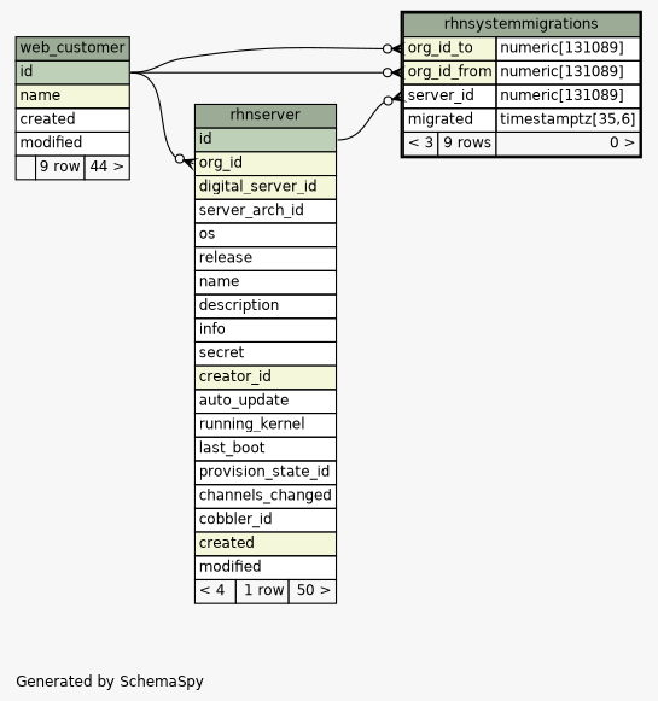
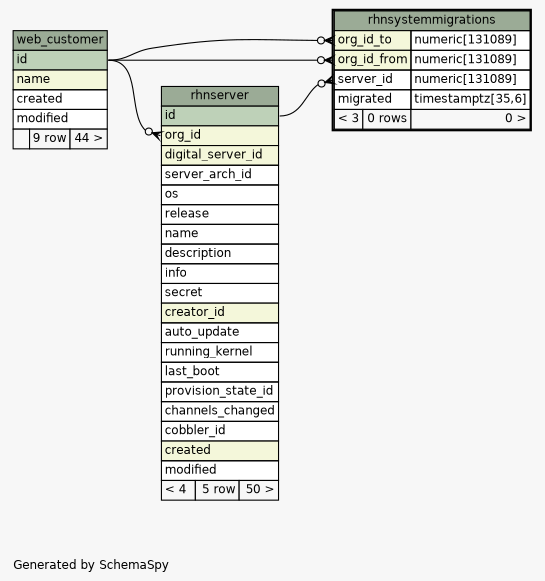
  digraph {
    bgcolor="#f7f7f7"
    fontname=Helvetica
    fontsize=11
    label="\nGenerated by SchemaSpy"
    labeljust=l
    nodesep=0.18
    rankdir=RL
    ranksep=0.46
    node [fontname=Helvetica fontsize=11 shape=plaintext]
    edge [arrowhead=none arrowsize=0.8 arrowtail=crowodot dir=back headport="id:e"]
-   n1 [label=<     <TABLE BORDER="0" CELLBORDER="1" CELLSPACING="0" BGCOLOR="#ffffff">       <TR><TD COLSPAN="3" BGCOLOR="#9bab96" ALIGN="CENTER">rhnserver</TD></TR>       <TR><TD PORT="id" COLSPAN="3" BGCOLOR="#bed1b8" ALIGN="LEFT">id</TD></TR>       <TR><TD PORT="org_id" COLSPAN="3" BGCOLOR="#f4f7da" ALIGN="LEFT">org_id</TD></TR>       <TR><TD PORT="digital_server_id" COLSPAN="3" BGCOLOR="#f4f7da" ALIGN="LEFT">digital_server_id</TD></TR>       <TR><TD PORT="server_arch_id" COLSPAN="3" ALIGN="LEFT">server_arch_id</TD></TR>       <TR><TD PORT="os" COLSPAN="3" ALIGN="LEFT">os</TD></TR>       <TR><TD PORT="release" COLSPAN="3" ALIGN="LEFT">release</TD></TR>       <TR><TD PORT="name" COLSPAN="3" ALIGN="LEFT">name</TD></TR>       <TR><TD PORT="description" COLSPAN="3" ALIGN="LEFT">description</TD></TR>       <TR><TD PORT="info" COLSPAN="3" ALIGN="LEFT">info</TD></TR>       <TR><TD PORT="secret" COLSPAN="3" ALIGN="LEFT">secret</TD></TR>       <TR><TD PORT="creator_id" COLSPAN="3" BGCOLOR="#f4f7da" ALIGN="LEFT">creator_id</TD></TR>       <TR><TD PORT="auto_update" COLSPAN="3" ALIGN="LEFT">auto_update</TD></TR>       <TR><TD PORT="running_kernel" COLSPAN="3" ALIGN="LEFT">running_kernel</TD></TR>       <TR><TD PORT="last_boot" COLSPAN="3" ALIGN="LEFT">last_boot</TD></TR>       <TR><TD PORT="provision_state_id" COLSPAN="3" ALIGN="LEFT">provision_state_id</TD></TR>       <TR><TD PORT="channels_changed" COLSPAN="3" ALIGN="LEFT">channels_changed</TD></TR>       <TR><TD PORT="cobbler_id" COLSPAN="3" ALIGN="LEFT">cobbler_id</TD></TR>       <TR><TD PORT="created" COLSPAN="3" BGCOLOR="#f4f7da" ALIGN="LEFT">created</TD></TR>       <TR><TD PORT="modified" COLSPAN="3" ALIGN="LEFT">modified</TD></TR>       <TR><TD ALIGN="LEFT" BGCOLOR="#f7f7f7">&lt; 4</TD><TD ALIGN="RIGHT" BGCOLOR="#f7f7f7">1 row</TD><TD ALIGN="RIGHT" BGCOLOR="#f7f7f7">50 &gt;</TD></TR>     </TABLE>>]
+   n1 [label=<     <TABLE BORDER="0" CELLBORDER="1" CELLSPACING="0" BGCOLOR="#ffffff">       <TR><TD COLSPAN="3" BGCOLOR="#9bab96" ALIGN="CENTER">rhnserver</TD></TR>       <TR><TD PORT="id" COLSPAN="3" BGCOLOR="#bed1b8" ALIGN="LEFT">id</TD></TR>       <TR><TD PORT="org_id" COLSPAN="3" BGCOLOR="#f4f7da" ALIGN="LEFT">org_id</TD></TR>       <TR><TD PORT="digital_server_id" COLSPAN="3" BGCOLOR="#f4f7da" ALIGN="LEFT">digital_server_id</TD></TR>       <TR><TD PORT="server_arch_id" COLSPAN="3" ALIGN="LEFT">server_arch_id</TD></TR>       <TR><TD PORT="os" COLSPAN="3" ALIGN="LEFT">os</TD></TR>       <TR><TD PORT="release" COLSPAN="3" ALIGN="LEFT">release</TD></TR>       <TR><TD PORT="name" COLSPAN="3" ALIGN="LEFT">name</TD></TR>       <TR><TD PORT="description" COLSPAN="3" ALIGN="LEFT">description</TD></TR>       <TR><TD PORT="info" COLSPAN="3" ALIGN="LEFT">info</TD></TR>       <TR><TD PORT="secret" COLSPAN="3" ALIGN="LEFT">secret</TD></TR>       <TR><TD PORT="creator_id" COLSPAN="3" BGCOLOR="#f4f7da" ALIGN="LEFT">creator_id</TD></TR>       <TR><TD PORT="auto_update" COLSPAN="3" ALIGN="LEFT">auto_update</TD></TR>       <TR><TD PORT="running_kernel" COLSPAN="3" ALIGN="LEFT">running_kernel</TD></TR>       <TR><TD PORT="last_boot" COLSPAN="3" ALIGN="LEFT">last_boot</TD></TR>       <TR><TD PORT="provision_state_id" COLSPAN="3" ALIGN="LEFT">provision_state_id</TD></TR>       <TR><TD PORT="channels_changed" COLSPAN="3" ALIGN="LEFT">channels_changed</TD></TR>       <TR><TD PORT="cobbler_id" COLSPAN="3" ALIGN="LEFT">cobbler_id</TD></TR>       <TR><TD PORT="created" COLSPAN="3" BGCOLOR="#f4f7da" ALIGN="LEFT">created</TD></TR>       <TR><TD PORT="modified" COLSPAN="3" ALIGN="LEFT">modified</TD></TR>       <TR><TD ALIGN="LEFT" BGCOLOR="#f7f7f7">&lt; 4</TD><TD ALIGN="RIGHT" BGCOLOR="#f7f7f7">5 row</TD><TD ALIGN="RIGHT" BGCOLOR="#f7f7f7">50 &gt;</TD></TR>     </TABLE>>]
    n2 [label=<     <TABLE BORDER="0" CELLBORDER="1" CELLSPACING="0" BGCOLOR="#ffffff">       <TR><TD COLSPAN="3" BGCOLOR="#9bab96" ALIGN="CENTER">web_customer</TD></TR>       <TR><TD PORT="id" COLSPAN="3" BGCOLOR="#bed1b8" ALIGN="LEFT">id</TD></TR>       <TR><TD PORT="name" COLSPAN="3" BGCOLOR="#f4f7da" ALIGN="LEFT">name</TD></TR>       <TR><TD PORT="created" COLSPAN="3" ALIGN="LEFT">created</TD></TR>       <TR><TD PORT="modified" COLSPAN="3" ALIGN="LEFT">modified</TD></TR>       <TR><TD ALIGN="LEFT" BGCOLOR="#f7f7f7">  </TD><TD ALIGN="RIGHT" BGCOLOR="#f7f7f7">9 row</TD><TD ALIGN="RIGHT" BGCOLOR="#f7f7f7">44 &gt;</TD></TR>     </TABLE>>]
-   n3 [label=<     <TABLE BORDER="2" CELLBORDER="1" CELLSPACING="0" BGCOLOR="#ffffff">       <TR><TD COLSPAN="3" BGCOLOR="#9bab96" ALIGN="CENTER">rhnsystemmigrations</TD></TR>       <TR><TD PORT="org_id_to" COLSPAN="2" BGCOLOR="#f4f7da" ALIGN="LEFT">org_id_to</TD><TD PORT="org_id_to.type" ALIGN="LEFT">numeric[131089]</TD></TR>       <TR><TD PORT="org_id_from" COLSPAN="2" BGCOLOR="#f4f7da" ALIGN="LEFT">org_id_from</TD><TD PORT="org_id_from.type" ALIGN="LEFT">numeric[131089]</TD></TR>       <TR><TD PORT="server_id" COLSPAN="2" ALIGN="LEFT">server_id</TD><TD PORT="server_id.type" ALIGN="LEFT">numeric[131089]</TD></TR>       <TR><TD PORT="migrated" COLSPAN="2" ALIGN="LEFT">migrated</TD><TD PORT="migrated.type" ALIGN="LEFT">timestamptz[35,6]</TD></TR>       <TR><TD ALIGN="LEFT" BGCOLOR="#f7f7f7">&lt; 3</TD><TD ALIGN="RIGHT" BGCOLOR="#f7f7f7">9 rows</TD><TD ALIGN="RIGHT" BGCOLOR="#f7f7f7">0 &gt;</TD></TR>     </TABLE>>]
+   n3 [label=<     <TABLE BORDER="2" CELLBORDER="1" CELLSPACING="0" BGCOLOR="#ffffff">       <TR><TD COLSPAN="3" BGCOLOR="#9bab96" ALIGN="CENTER">rhnsystemmigrations</TD></TR>       <TR><TD PORT="org_id_to" COLSPAN="2" BGCOLOR="#f4f7da" ALIGN="LEFT">org_id_to</TD><TD PORT="org_id_to.type" ALIGN="LEFT">numeric[131089]</TD></TR>       <TR><TD PORT="org_id_from" COLSPAN="2" BGCOLOR="#f4f7da" ALIGN="LEFT">org_id_from</TD><TD PORT="org_id_from.type" ALIGN="LEFT">numeric[131089]</TD></TR>       <TR><TD PORT="server_id" COLSPAN="2" ALIGN="LEFT">server_id</TD><TD PORT="server_id.type" ALIGN="LEFT">numeric[131089]</TD></TR>       <TR><TD PORT="migrated" COLSPAN="2" ALIGN="LEFT">migrated</TD><TD PORT="migrated.type" ALIGN="LEFT">timestamptz[35,6]</TD></TR>       <TR><TD ALIGN="LEFT" BGCOLOR="#f7f7f7">&lt; 3</TD><TD ALIGN="RIGHT" BGCOLOR="#f7f7f7">0 rows</TD><TD ALIGN="RIGHT" BGCOLOR="#f7f7f7">0 &gt;</TD></TR>     </TABLE>>]
    n1 -> n2 [tailport="org_id:w"]
    n3 -> n1 [tailport="server_id:w"]
    n3 -> n2 [tailport="org_id_from:w"]
    n3 -> n2 [tailport="org_id_to:w"]
  }
